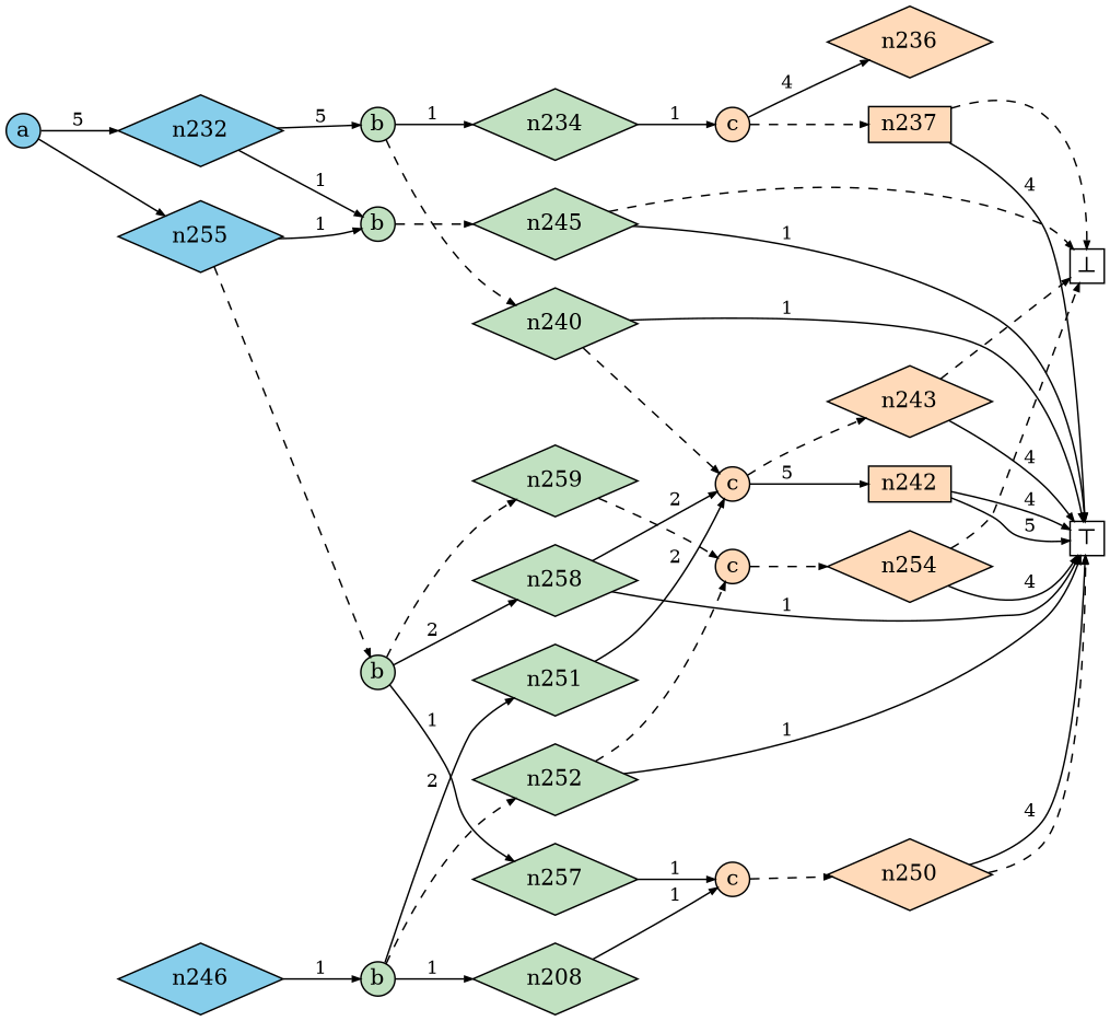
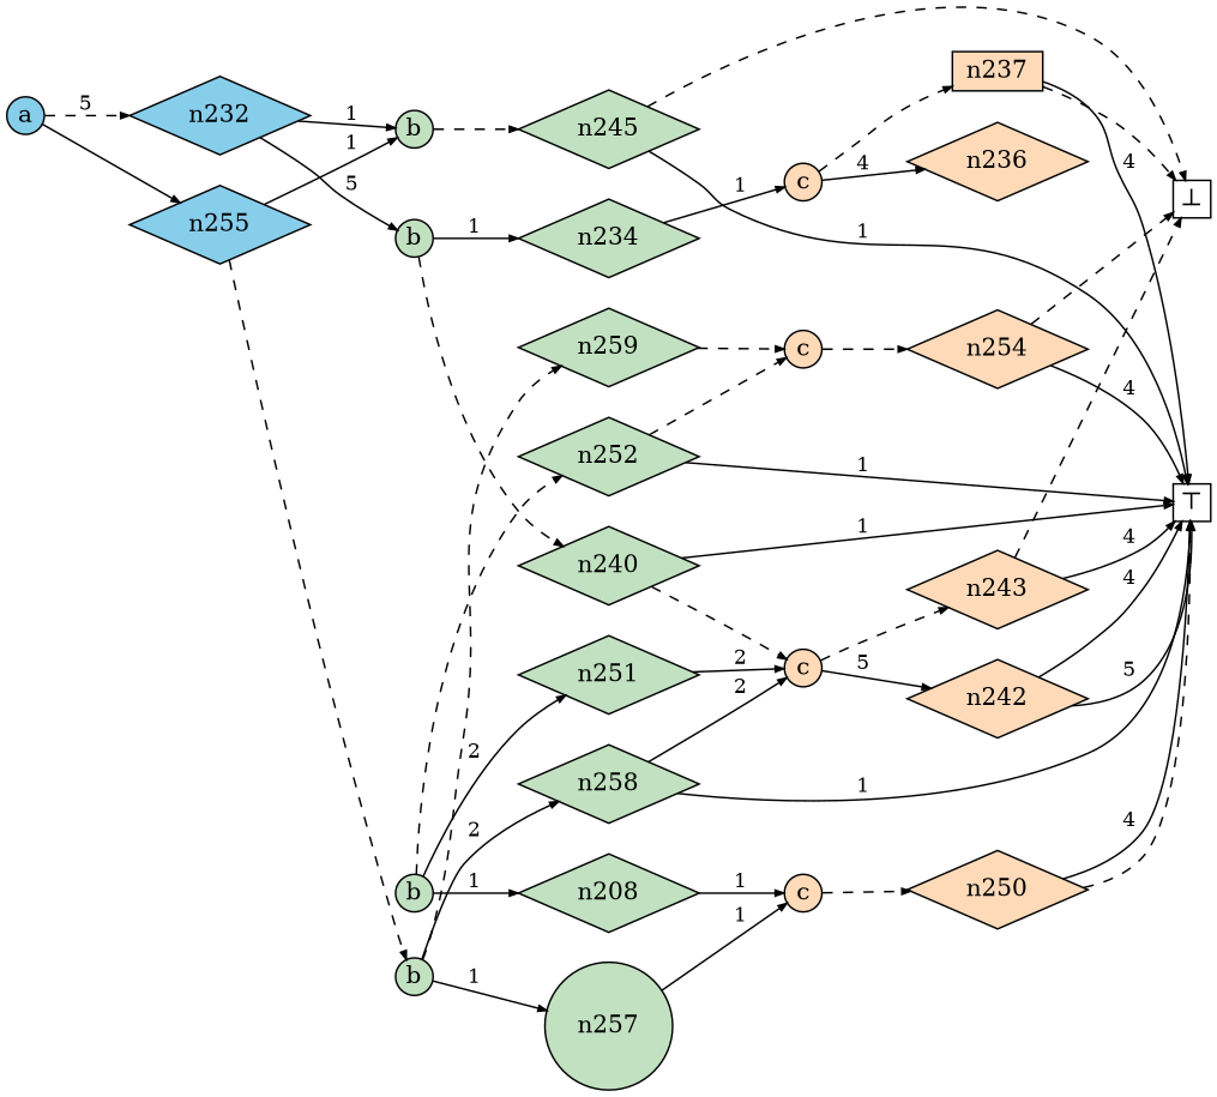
  digraph {
    rankdir=LR
    node [fillcolor="#C1E1C1" shape=diamond style=filled]
    edge [arrowhead=normal arrowsize=0.5 color="#555" fontcolor=black fontsize=12 labelangle=-30]
    n237 [fillcolor=peachpuff height=0.15 shape=box width=0.15]
-   n242 [fillcolor=peachpuff height=0.15 shape=box width=0.15]
+   n242 [fillcolor=peachpuff height=0.15 width=0.15]
    n243 [fillcolor=peachpuff height=0.15 width=0.15]
    n250 [fillcolor=peachpuff height=0.15 width=0.15]
    n254 [fillcolor=peachpuff height=0.15 width=0.15]
    n234 [height=0.15 width=0.15]
    n240 [height=0.15 width=0.15]
    n245 [height=0.15 width=0.15]
    n248 [height=0.15 label=n208 width=0.15]
    n251 [height=0.15 width=0.15]
    n252 [height=0.15 width=0.15]
-   n257 [height=0.15 width=0.15]
+   n257 [height=0.15 shape=circle width=0.15]
    n258 [height=0.15 width=0.15]
    n259 [height=0.15 width=0.15]
    n231 [fillcolor=skyblue fixedsize=true label=a shape=circle width=0.3]
    n232 [fillcolor=skyblue height=0.15 width=0.15]
-   n246 [fillcolor=skyblue height=0.15 width=0.15]
    n255 [fillcolor=skyblue height=0.15 width=0.15]
    n233 [fixedsize=true label=b shape=circle width=0.3]
    n244 [fixedsize=true label=b shape=circle width=0.3]
    n247 [fixedsize=true label=b shape=circle width=0.3]
    n256 [fixedsize=true label=b shape=circle width=0.3]
    n235 [fillcolor=peachpuff fixedsize=true label=c shape=circle width=0.3]
    n241 [fillcolor=peachpuff fixedsize=true label=c shape=circle width=0.3]
    n249 [fillcolor=peachpuff fixedsize=true label=c shape=circle width=0.3]
    n253 [fillcolor=peachpuff fixedsize=true label=c shape=circle width=0.3]
    n238 [fixedsize=true height=0.3 label="⊤" shape=box width=0.3 fillcolor="" style=""]
    n239 [fixedsize=true height=0.3 label="⊥" shape=box width=0.3 fillcolor="" style=""]
    n236 [fillcolor=peachpuff height=0.15 width=0.15]
    subgraph sub_1 {
      rank=same
      n237
      n242
      n243
      n250
      n254
    }
    subgraph sub_2 {
      rank=same
      n234
      n240
      n245
      n248
      n251
      n252
      n257
      n258
      n259
    }
    subgraph sub_3 {
      rank=same
      n231
    }
    subgraph sub_4 {
      rank=same
      n232
-     n246
      n255
    }
    subgraph sub_5 {
      rank=same
      n233
      n244
      n247
      n256
    }
    subgraph sub_6 {
      rank=same
      n235
      n241
      n249
      n253
    }
    n237 -> n238 [label=" 4 "]
    n237 -> n239 [style=dashed fontcolor="" fontsize="" labelangle=""]
    n242 -> n238 [label=" 5 "]
    n242 -> n238 [label=" 4 "]
    n243 -> n238 [label=" 4 "]
    n243 -> n239 [style=dashed fontcolor="" fontsize="" labelangle=""]
    n250 -> n238 [label=" 4 "]
    n250 -> n238 [style=dashed fontcolor="" fontsize="" labelangle=""]
    n254 -> n238 [label=" 4 "]
    n254 -> n239 [style=dashed fontcolor="" fontsize="" labelangle=""]
    n234 -> n235 [label=" 1 " weight=3]
    n240 -> n241 [style=dashed fontcolor="" fontsize="" labelangle=""]
    n240 -> n238 [label=" 1 " weight=3]
    n245 -> n238 [label=" 1 " weight=3]
    n245 -> n239 [style=dashed fontcolor="" fontsize="" labelangle=""]
    n248 -> n249 [label=" 1 " weight=3]
    n251 -> n241 [label=" 2 "]
    n252 -> n253 [style=dashed fontcolor="" fontsize="" labelangle=""]
    n252 -> n238 [label=" 1 " weight=3]
    n257 -> n249 [label=" 1 " weight=3]
    n258 -> n241 [label=" 2 "]
    n258 -> n238 [label=" 1 " weight=3]
    n259 -> n253 [style=dashed fontcolor="" fontsize="" labelangle=""]
-   n231 -> n232 [label=" 5 " weight=4]
+   n231 -> n232 [label=" 5 " weight=4 style=dashed]
    n231 -> n255 [style=solid fontcolor="" fontsize="" labelangle=""]
    n232 -> n233 [label=" 5 " weight=4]
    n232 -> n244 [label=" 1 " weight=3]
-   n246 -> n247 [label=" 1 " weight=3]
    n255 -> n244 [label=" 1 " weight=3]
    n255 -> n256 [style=dashed fontcolor="" fontsize="" labelangle=""]
    n233 -> n234 [label=" 1 " weight=3]
    n233 -> n240 [style=dashed fontcolor="" fontsize="" labelangle=""]
    n244 -> n245 [style=dashed fontcolor="" fontsize="" labelangle=""]
    n247 -> n248 [label=" 1 " weight=3]
    n247 -> n251 [label=" 2 "]
    n247 -> n252 [style=dashed fontcolor="" fontsize="" labelangle=""]
    n256 -> n257 [label=" 1 " weight=3]
    n256 -> n258 [label=" 2 "]
    n256 -> n259 [style=dashed fontcolor="" fontsize="" labelangle=""]
    n235 -> n237 [style=dashed fontcolor="" fontsize="" labelangle=""]
    n235 -> n236 [label=" 4 "]
    n241 -> n242 [label=" 5 "]
    n241 -> n243 [style=dashed fontcolor="" fontsize="" labelangle=""]
    n249 -> n250 [style=dashed fontcolor="" fontsize="" labelangle=""]
    n253 -> n254 [style=dashed fontcolor="" fontsize="" labelangle=""]
  }
